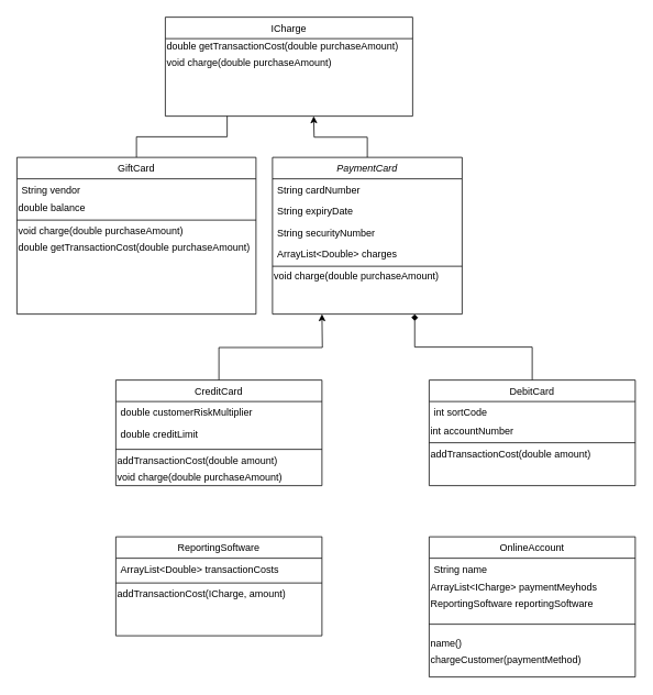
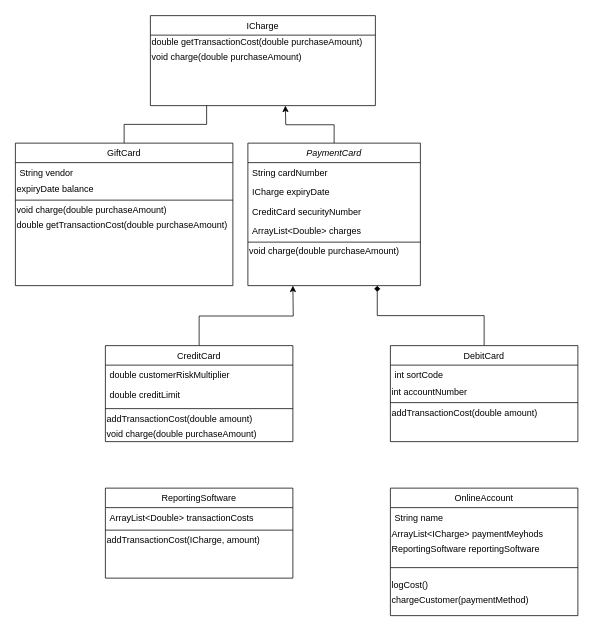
  <mxCell id="0" />
  <mxCell id="1" parent="0" />
  <mxCell id="2" style="edgeStyle=orthogonalEdgeStyle;rounded=0;orthogonalLoop=1;jettySize=auto;html=1;" edge="1" parent="1" source="3"><mxGeometry relative="1" as="geometry"><mxPoint x="380" y="140" as="targetPoint" /></mxGeometry></mxCell>
  <mxCell id="3" value="PaymentCard" style="swimlane;fontStyle=2;align=center;verticalAlign=top;childLayout=stackLayout;horizontal=1;startSize=26;horizontalStack=0;resizeParent=1;resizeLast=0;collapsible=1;marginBottom=0;rounded=0;shadow=0;strokeWidth=1;" vertex="1" parent="1"><mxGeometry x="330" y="190" width="230" height="190" as="geometry"><mxRectangle x="230" y="140" width="160" height="26" as="alternateBounds" /></mxGeometry></mxCell>
  <mxCell id="4" value="String cardNumber" style="text;align=left;verticalAlign=top;spacingLeft=4;spacingRight=4;overflow=hidden;rotatable=0;points=[[0,0.5],[1,0.5]];portConstraint=eastwest;" vertex="1" parent="3"><mxGeometry y="26" width="230" height="26" as="geometry" /></mxCell>
- <mxCell id="5" value="String expiryDate" style="text;align=left;verticalAlign=top;spacingLeft=4;spacingRight=4;overflow=hidden;rotatable=0;points=[[0,0.5],[1,0.5]];portConstraint=eastwest;rounded=0;shadow=0;html=0;" vertex="1" parent="3"><mxGeometry y="52" width="230" height="26" as="geometry" /></mxCell>
- <mxCell id="6" value="String securityNumber" style="text;align=left;verticalAlign=top;spacingLeft=4;spacingRight=4;overflow=hidden;rotatable=0;points=[[0,0.5],[1,0.5]];portConstraint=eastwest;rounded=0;shadow=0;html=0;" vertex="1" parent="3"><mxGeometry y="78" width="230" height="26" as="geometry" /></mxCell>
+ <mxCell id="5" value="ICharge expiryDate" style="text;align=left;verticalAlign=top;spacingLeft=4;spacingRight=4;overflow=hidden;rotatable=0;points=[[0,0.5],[1,0.5]];portConstraint=eastwest;rounded=0;shadow=0;html=0;" vertex="1" parent="3"><mxGeometry y="52" width="230" height="26" as="geometry" /></mxCell>
+ <mxCell id="6" value="CreditCard securityNumber" style="text;align=left;verticalAlign=top;spacingLeft=4;spacingRight=4;overflow=hidden;rotatable=0;points=[[0,0.5],[1,0.5]];portConstraint=eastwest;rounded=0;shadow=0;html=0;" vertex="1" parent="3"><mxGeometry y="78" width="230" height="26" as="geometry" /></mxCell>
  <mxCell id="7" value="ArrayList&lt;Double&gt; charges" style="text;align=left;verticalAlign=top;spacingLeft=4;spacingRight=4;overflow=hidden;rotatable=0;points=[[0,0.5],[1,0.5]];portConstraint=eastwest;rounded=0;shadow=0;html=0;" vertex="1" parent="3"><mxGeometry y="104" width="230" height="26" as="geometry" /></mxCell>
  <mxCell id="8" value="" style="line;html=1;strokeWidth=1;align=left;verticalAlign=middle;spacingTop=-1;spacingLeft=3;spacingRight=3;rotatable=0;labelPosition=right;points=[];portConstraint=eastwest;" vertex="1" parent="3"><mxGeometry y="130" width="230" height="4" as="geometry" /></mxCell>
  <mxCell id="9" value="void charge(double purchaseAmount)" style="text;html=1;align=left;verticalAlign=middle;resizable=0;points=[];autosize=1;" vertex="1" parent="3"><mxGeometry y="134" width="230" height="20" as="geometry" /></mxCell>
  <mxCell id="10" style="edgeStyle=orthogonalEdgeStyle;rounded=0;orthogonalLoop=1;jettySize=auto;html=1;exitX=0.5;exitY=0;exitDx=0;exitDy=0;" edge="1" parent="1" source="11"><mxGeometry relative="1" as="geometry"><mxPoint x="390" y="380" as="targetPoint" /></mxGeometry></mxCell>
  <mxCell id="11" value="CreditCard" style="swimlane;fontStyle=0;align=center;verticalAlign=top;childLayout=stackLayout;horizontal=1;startSize=26;horizontalStack=0;resizeParent=1;resizeLast=0;collapsible=1;marginBottom=0;rounded=0;shadow=0;strokeWidth=1;" vertex="1" parent="1"><mxGeometry x="140" y="460" width="250" height="128" as="geometry"><mxRectangle x="340" y="380" width="170" height="26" as="alternateBounds" /></mxGeometry></mxCell>
  <mxCell id="12" value="double customerRiskMultiplier" style="text;align=left;verticalAlign=top;spacingLeft=4;spacingRight=4;overflow=hidden;rotatable=0;points=[[0,0.5],[1,0.5]];portConstraint=eastwest;" vertex="1" parent="11"><mxGeometry y="26" width="250" height="26" as="geometry" /></mxCell>
  <mxCell id="13" value="double creditLimit" style="text;align=left;verticalAlign=top;spacingLeft=4;spacingRight=4;overflow=hidden;rotatable=0;points=[[0,0.5],[1,0.5]];portConstraint=eastwest;rounded=0;shadow=0;html=0;" vertex="1" parent="11"><mxGeometry y="52" width="250" height="28" as="geometry" /></mxCell>
  <mxCell id="14" value="" style="line;html=1;strokeWidth=1;align=left;verticalAlign=middle;spacingTop=-1;spacingLeft=3;spacingRight=3;rotatable=0;labelPosition=right;points=[];portConstraint=eastwest;" vertex="1" parent="11"><mxGeometry y="80" width="250" height="8" as="geometry" /></mxCell>
  <mxCell id="15" value="addTransactionCost(double amount)" style="text;html=1;align=left;verticalAlign=middle;resizable=0;points=[];autosize=1;" vertex="1" parent="11"><mxGeometry y="88" width="250" height="20" as="geometry" /></mxCell>
  <mxCell id="16" value="void charge(double purchaseAmount)" style="text;html=1;align=left;verticalAlign=middle;resizable=0;points=[];autosize=1;" vertex="1" parent="11"><mxGeometry y="108" width="250" height="20" as="geometry" /></mxCell>
  <mxCell id="17" style="edgeStyle=orthogonalEdgeStyle;rounded=0;orthogonalLoop=1;jettySize=auto;html=1;entryX=0.75;entryY=1;entryDx=0;entryDy=0;endArrow=diamond;" edge="1" parent="1" source="18" target="3"><mxGeometry relative="1" as="geometry" /></mxCell>
  <mxCell id="18" value="DebitCard" style="swimlane;fontStyle=0;align=center;verticalAlign=top;childLayout=stackLayout;horizontal=1;startSize=26;horizontalStack=0;resizeParent=1;resizeLast=0;collapsible=1;marginBottom=0;rounded=0;shadow=0;strokeWidth=1;" vertex="1" parent="1"><mxGeometry x="520" y="460" width="250" height="128" as="geometry"><mxRectangle x="340" y="380" width="170" height="26" as="alternateBounds" /></mxGeometry></mxCell>
  <mxCell id="19" value="int sortCode" style="text;align=left;verticalAlign=top;spacingLeft=4;spacingRight=4;overflow=hidden;rotatable=0;points=[[0,0.5],[1,0.5]];portConstraint=eastwest;" vertex="1" parent="18"><mxGeometry y="26" width="250" height="26" as="geometry" /></mxCell>
  <mxCell id="20" value="int accountNumber" style="text;html=1;align=left;verticalAlign=middle;resizable=0;points=[];autosize=1;" vertex="1" parent="18"><mxGeometry y="52" width="250" height="20" as="geometry" /></mxCell>
  <mxCell id="21" value="" style="line;html=1;strokeWidth=1;align=left;verticalAlign=middle;spacingTop=-1;spacingLeft=3;spacingRight=3;rotatable=0;labelPosition=right;points=[];portConstraint=eastwest;" vertex="1" parent="18"><mxGeometry y="72" width="250" height="8" as="geometry" /></mxCell>
  <mxCell id="22" value="addTransactionCost(double amount)" style="text;html=1;align=left;verticalAlign=middle;resizable=0;points=[];autosize=1;" vertex="1" parent="18"><mxGeometry y="80" width="250" height="20" as="geometry" /></mxCell>
  <mxCell id="23" style="edgeStyle=orthogonalEdgeStyle;rounded=0;orthogonalLoop=1;jettySize=auto;html=1;exitX=0.5;exitY=0;exitDx=0;exitDy=0;entryX=0.25;entryY=1;entryDx=0;entryDy=0;endArrow=none;" edge="1" parent="1" source="27" target="24"><mxGeometry relative="1" as="geometry" /></mxCell>
  <mxCell id="24" value="ICharge" style="swimlane;fontStyle=0;align=center;verticalAlign=top;childLayout=stackLayout;horizontal=1;startSize=26;horizontalStack=0;resizeParent=1;resizeLast=0;collapsible=1;marginBottom=0;rounded=0;shadow=0;strokeWidth=1;" vertex="1" parent="1"><mxGeometry x="200" y="20" width="300" height="120" as="geometry"><mxRectangle x="340" y="380" width="170" height="26" as="alternateBounds" /></mxGeometry></mxCell>
  <mxCell id="25" value="double getTransactionCost(double purchaseAmount)" style="text;html=1;align=left;verticalAlign=middle;resizable=0;points=[];autosize=1;" vertex="1" parent="24"><mxGeometry y="26" width="300" height="20" as="geometry" /></mxCell>
  <mxCell id="26" value="void charge(double purchaseAmount)" style="text;html=1;align=left;verticalAlign=middle;resizable=0;points=[];autosize=1;" vertex="1" parent="24"><mxGeometry y="46" width="300" height="20" as="geometry" /></mxCell>
  <mxCell id="27" value="GiftCard" style="swimlane;fontStyle=0;align=center;verticalAlign=top;childLayout=stackLayout;horizontal=1;startSize=26;horizontalStack=0;resizeParent=1;resizeLast=0;collapsible=1;marginBottom=0;rounded=0;shadow=0;strokeWidth=1;" vertex="1" parent="1"><mxGeometry x="20" y="190" width="290" height="190" as="geometry"><mxRectangle x="340" y="380" width="170" height="26" as="alternateBounds" /></mxGeometry></mxCell>
  <mxCell id="28" value="String vendor" style="text;align=left;verticalAlign=top;spacingLeft=4;spacingRight=4;overflow=hidden;rotatable=0;points=[[0,0.5],[1,0.5]];portConstraint=eastwest;" vertex="1" parent="27"><mxGeometry y="26" width="290" height="26" as="geometry" /></mxCell>
- <mxCell id="29" value="double balance" style="text;html=1;align=left;verticalAlign=middle;resizable=0;points=[];autosize=1;" vertex="1" parent="27"><mxGeometry y="52" width="290" height="20" as="geometry" /></mxCell>
+ <mxCell id="29" value="expiryDate balance" style="text;html=1;align=left;verticalAlign=middle;resizable=0;points=[];autosize=1;" vertex="1" parent="27"><mxGeometry y="52" width="290" height="20" as="geometry" /></mxCell>
  <mxCell id="30" value="" style="line;html=1;strokeWidth=1;align=left;verticalAlign=middle;spacingTop=-1;spacingLeft=3;spacingRight=3;rotatable=0;labelPosition=right;points=[];portConstraint=eastwest;" vertex="1" parent="27"><mxGeometry y="72" width="290" height="8" as="geometry" /></mxCell>
  <mxCell id="31" value="void charge(double purchaseAmount)" style="text;html=1;align=left;verticalAlign=middle;resizable=0;points=[];autosize=1;" vertex="1" parent="27"><mxGeometry y="80" width="290" height="20" as="geometry" /></mxCell>
  <mxCell id="32" value="double getTransactionCost(double purchaseAmount)" style="text;html=1;align=left;verticalAlign=middle;resizable=0;points=[];autosize=1;" vertex="1" parent="27"><mxGeometry y="100" width="290" height="20" as="geometry" /></mxCell>
  <mxCell id="33" value="OnlineAccount" style="swimlane;fontStyle=0;align=center;verticalAlign=top;childLayout=stackLayout;horizontal=1;startSize=26;horizontalStack=0;resizeParent=1;resizeLast=0;collapsible=1;marginBottom=0;rounded=0;shadow=0;strokeWidth=1;" vertex="1" parent="1"><mxGeometry x="520" y="650" width="250" height="170" as="geometry"><mxRectangle x="340" y="380" width="170" height="26" as="alternateBounds" /></mxGeometry></mxCell>
  <mxCell id="34" value="String name" style="text;align=left;verticalAlign=top;spacingLeft=4;spacingRight=4;overflow=hidden;rotatable=0;points=[[0,0.5],[1,0.5]];portConstraint=eastwest;" vertex="1" parent="33"><mxGeometry y="26" width="250" height="26" as="geometry" /></mxCell>
  <mxCell id="35" value="ArrayList&amp;lt;ICharge&amp;gt; paymentMeyhods" style="text;html=1;align=left;verticalAlign=middle;resizable=0;points=[];autosize=1;" vertex="1" parent="33"><mxGeometry y="52" width="250" height="20" as="geometry" /></mxCell>
  <mxCell id="36" value="ReportingSoftware reportingSoftware" style="text;html=1;align=left;verticalAlign=middle;resizable=0;points=[];autosize=1;" vertex="1" parent="33"><mxGeometry y="72" width="250" height="20" as="geometry" /></mxCell>
  <mxCell id="37" value="" style="line;html=1;strokeWidth=1;align=left;verticalAlign=middle;spacingTop=-1;spacingLeft=3;spacingRight=3;rotatable=0;labelPosition=right;points=[];portConstraint=eastwest;" vertex="1" parent="33"><mxGeometry y="92" width="250" height="28" as="geometry" /></mxCell>
- <mxCell id="38" value="name()" style="text;html=1;align=left;verticalAlign=middle;resizable=0;points=[];autosize=1;" vertex="1" parent="33"><mxGeometry y="120" width="250" height="20" as="geometry" /></mxCell>
+ <mxCell id="38" value="logCost()" style="text;html=1;align=left;verticalAlign=middle;resizable=0;points=[];autosize=1;" vertex="1" parent="33"><mxGeometry y="120" width="250" height="20" as="geometry" /></mxCell>
  <mxCell id="39" value="chargeCustomer(paymentMethod)" style="text;html=1;align=left;verticalAlign=middle;resizable=0;points=[];autosize=1;" vertex="1" parent="33"><mxGeometry y="140" width="250" height="20" as="geometry" /></mxCell>
  <mxCell id="40" value="ReportingSoftware" style="swimlane;fontStyle=0;align=center;verticalAlign=top;childLayout=stackLayout;horizontal=1;startSize=26;horizontalStack=0;resizeParent=1;resizeLast=0;collapsible=1;marginBottom=0;rounded=0;shadow=0;strokeWidth=1;" vertex="1" parent="1"><mxGeometry x="140" y="650" width="250" height="120" as="geometry"><mxRectangle x="340" y="380" width="170" height="26" as="alternateBounds" /></mxGeometry></mxCell>
  <mxCell id="41" value="ArrayList&lt;Double&gt; transactionCosts" style="text;align=left;verticalAlign=top;spacingLeft=4;spacingRight=4;overflow=hidden;rotatable=0;points=[[0,0.5],[1,0.5]];portConstraint=eastwest;" vertex="1" parent="40"><mxGeometry y="26" width="250" height="26" as="geometry" /></mxCell>
  <mxCell id="42" value="" style="line;html=1;strokeWidth=1;align=left;verticalAlign=middle;spacingTop=-1;spacingLeft=3;spacingRight=3;rotatable=0;labelPosition=right;points=[];portConstraint=eastwest;" vertex="1" parent="40"><mxGeometry y="52" width="250" height="8" as="geometry" /></mxCell>
  <mxCell id="43" value="addTransactionCost(ICharge, amount)" style="text;html=1;align=left;verticalAlign=middle;resizable=0;points=[];autosize=1;" vertex="1" parent="40"><mxGeometry y="60" width="250" height="20" as="geometry" /></mxCell>
